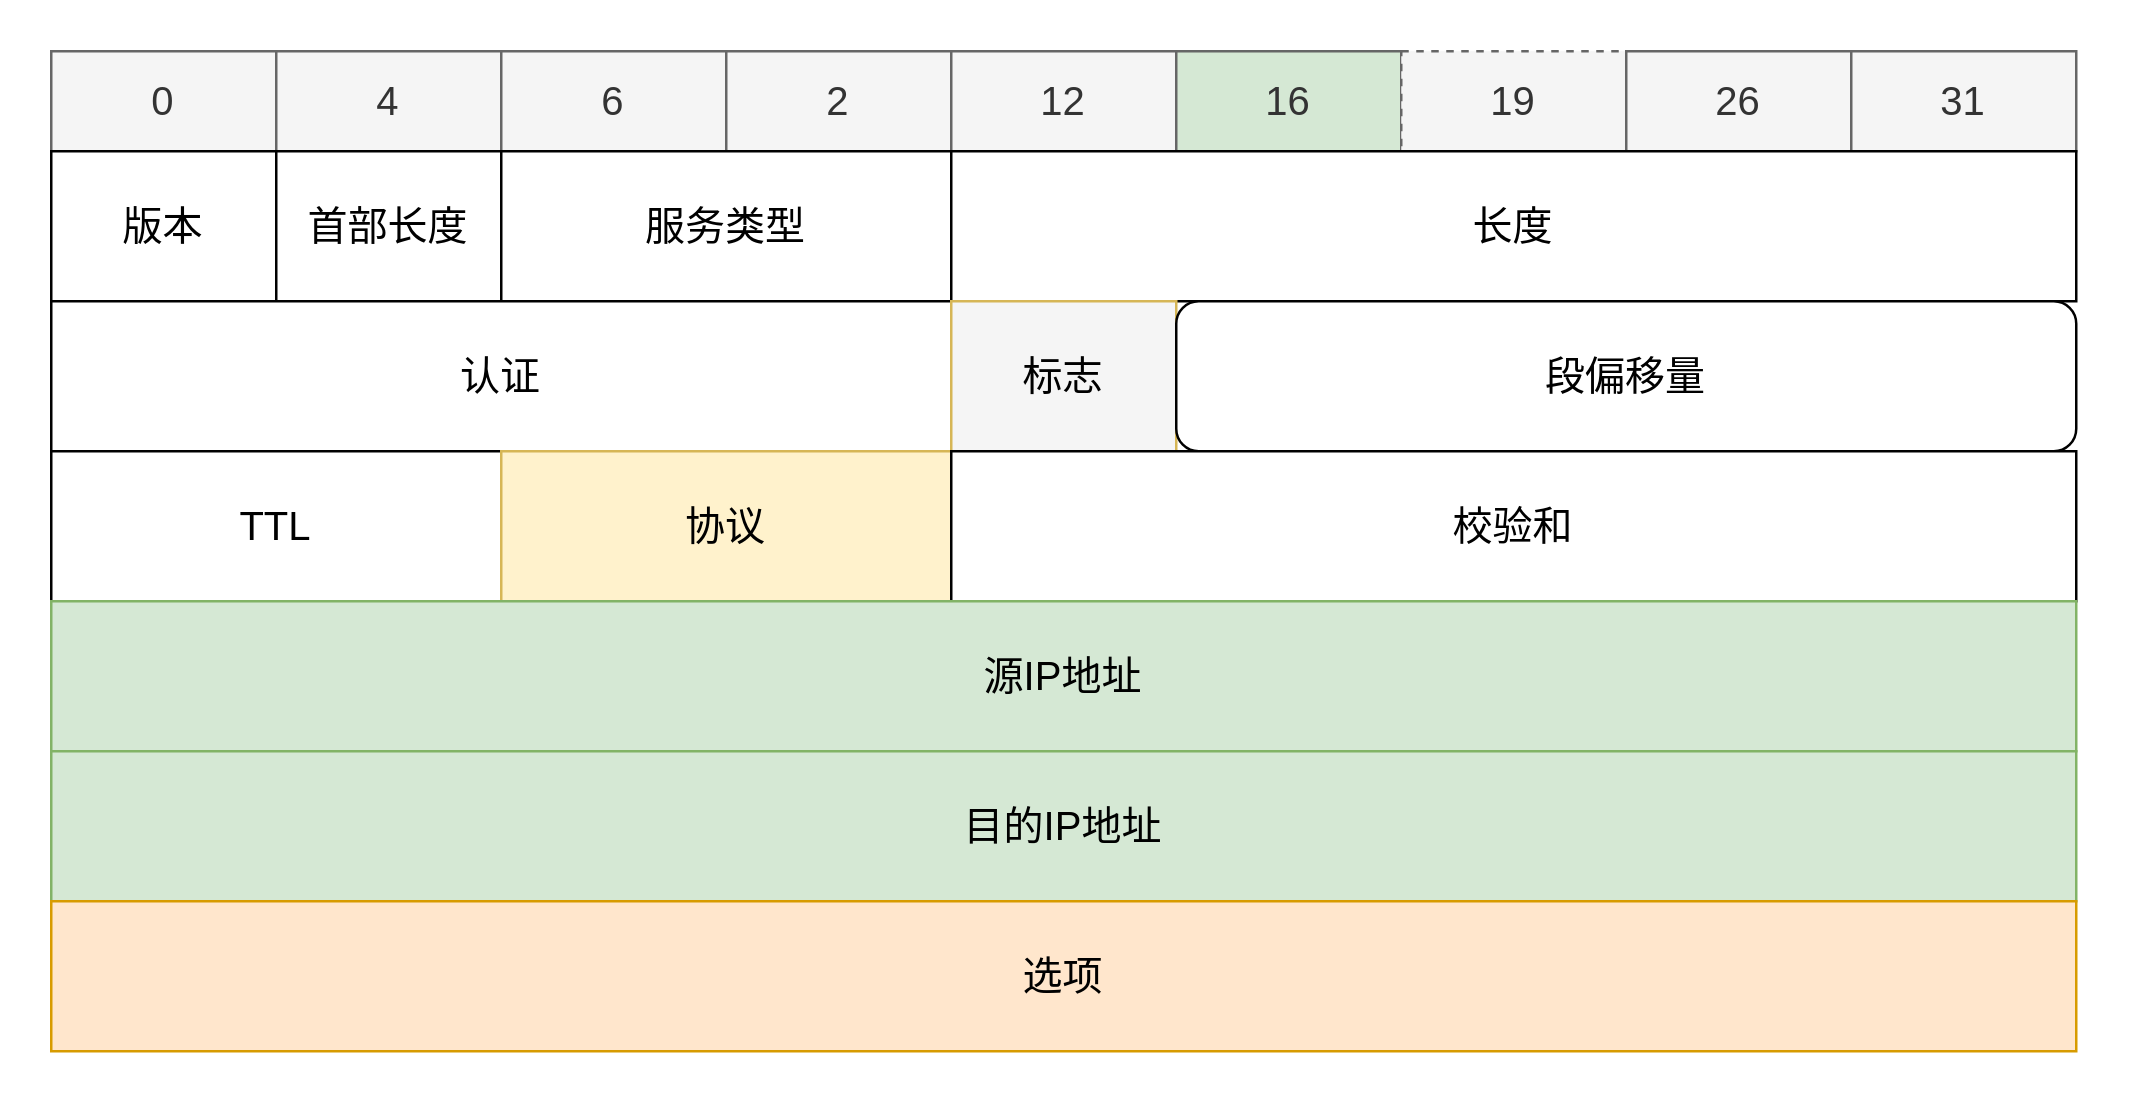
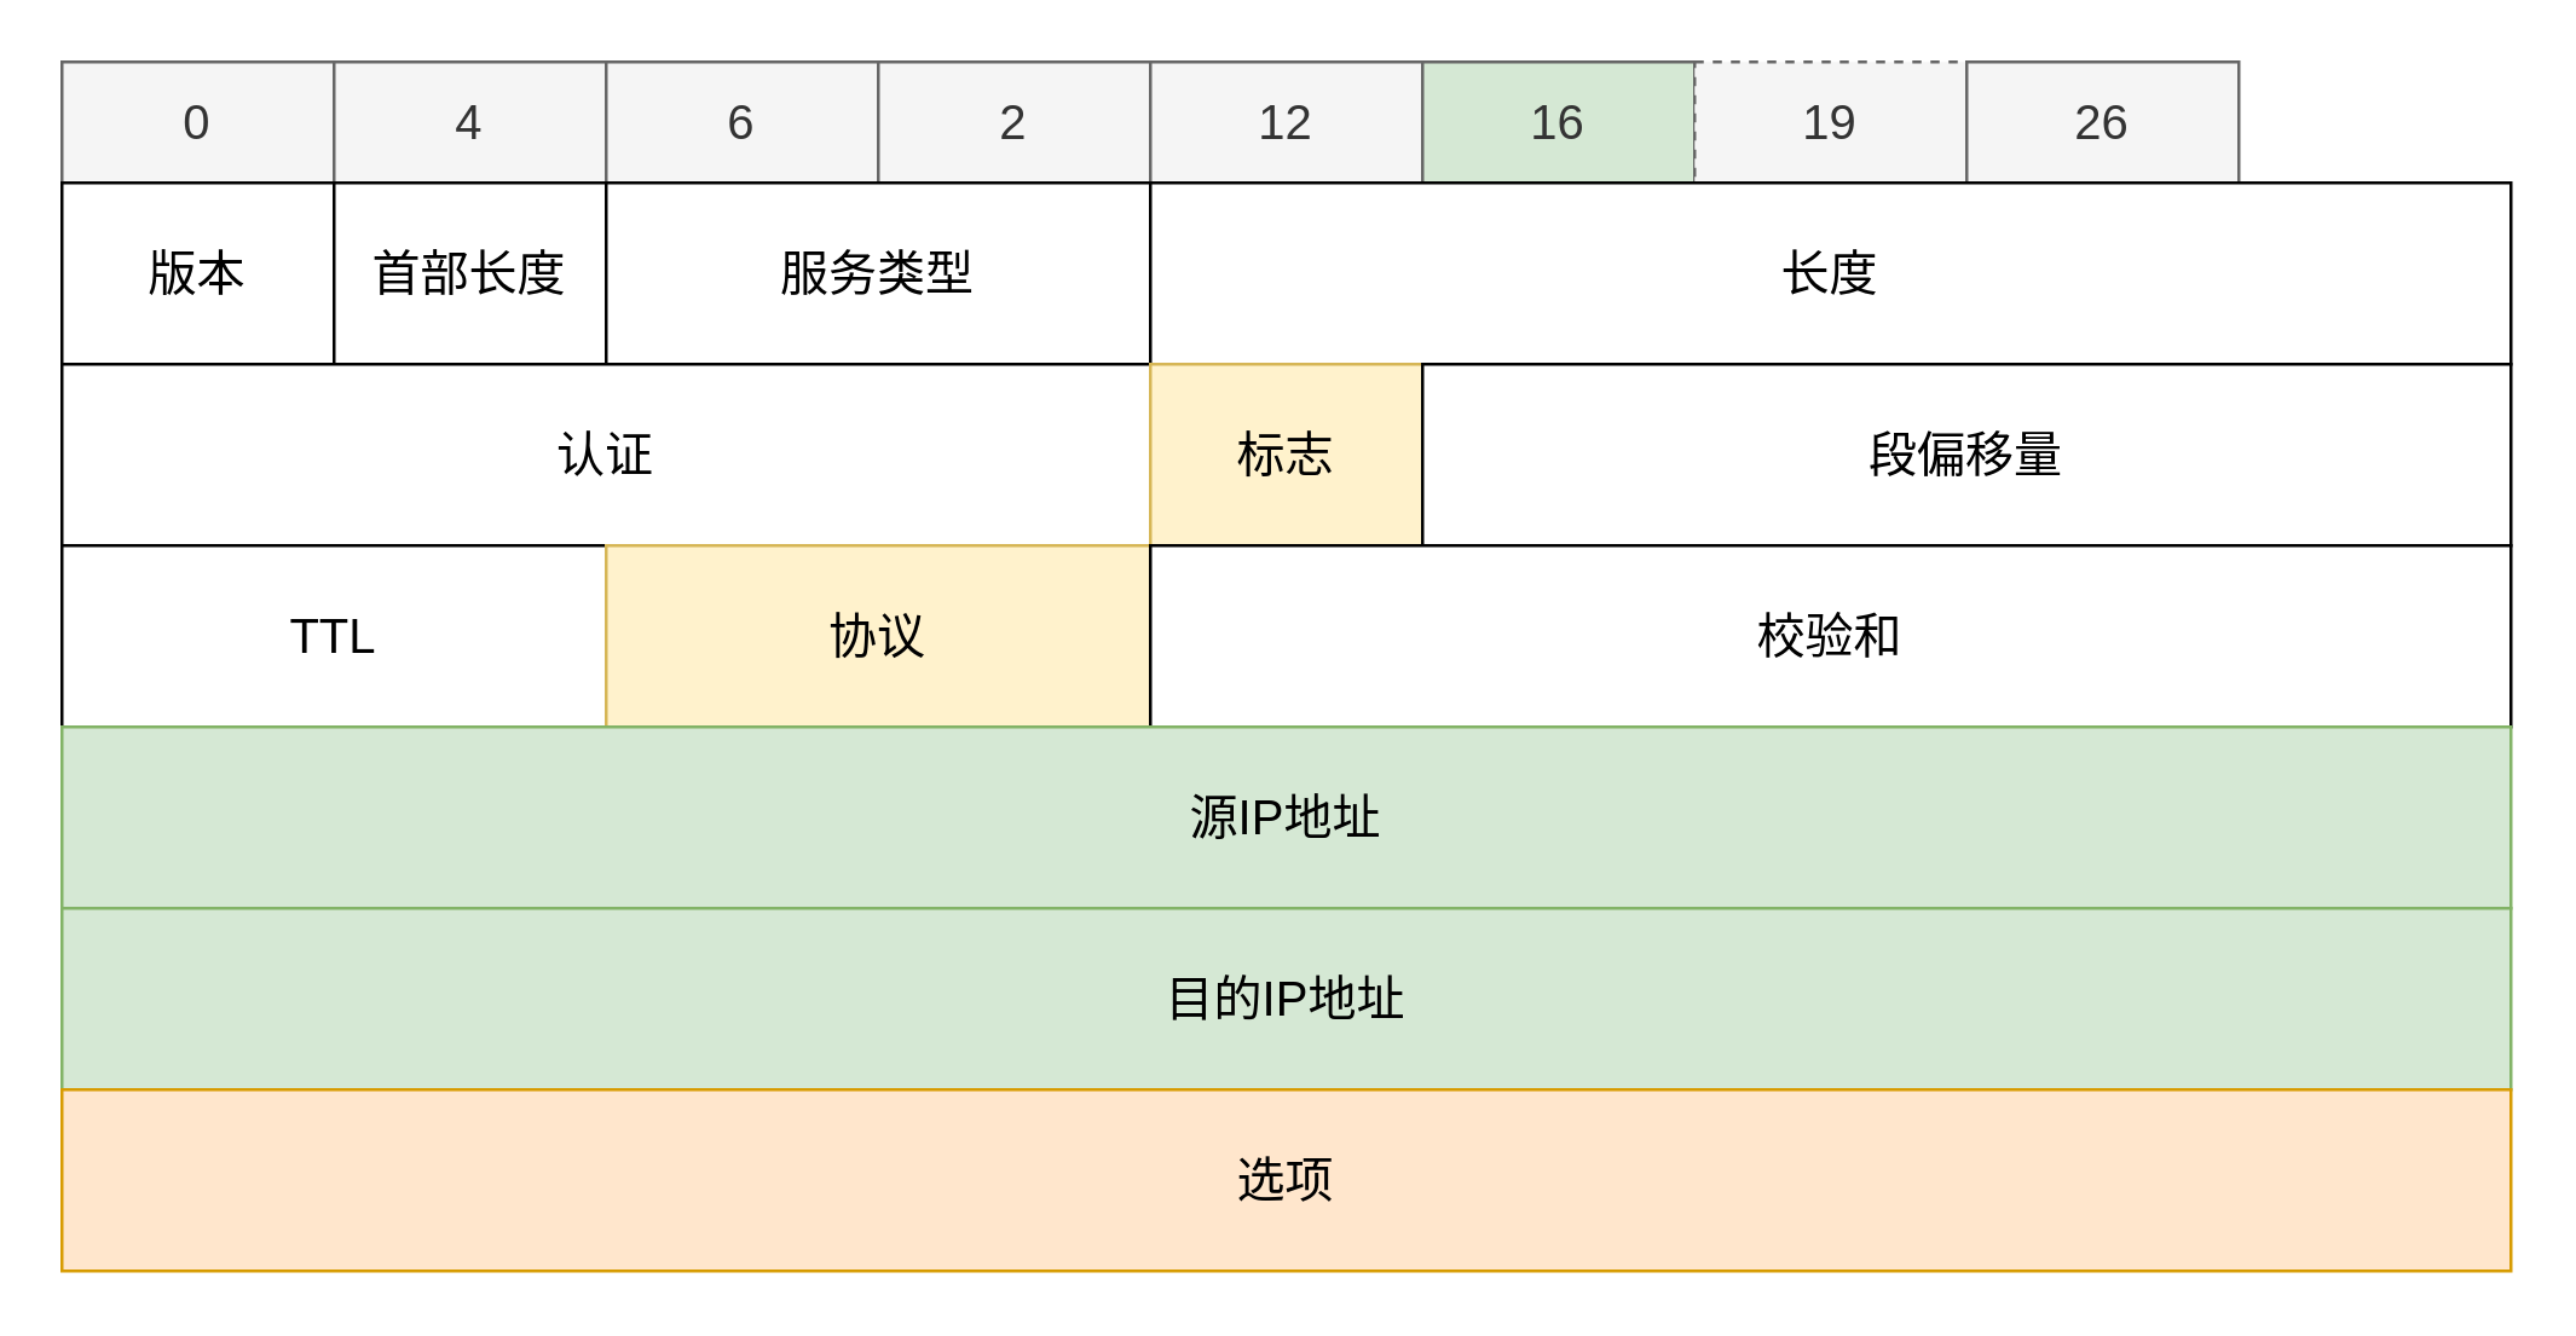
  <mxCell id="0" />
  <mxCell id="1" parent="0" />
  <mxCell id="2" value="0" style="rounded=0;whiteSpace=wrap;html=1;fontSize=16;fillColor=#f5f5f5;strokeColor=#666666;fontColor=#333333;" vertex="1" parent="1"><mxGeometry x="20" y="20" width="90" height="40" as="geometry" /></mxCell>
  <mxCell id="3" value="4" style="rounded=0;whiteSpace=wrap;html=1;fontSize=16;fillColor=#f5f5f5;strokeColor=#666666;fontColor=#333333;" vertex="1" parent="1"><mxGeometry x="110" y="20" width="90" height="40" as="geometry" /></mxCell>
  <mxCell id="4" value="6" style="rounded=0;whiteSpace=wrap;html=1;fontSize=16;fillColor=#f5f5f5;strokeColor=#666666;fontColor=#333333;" vertex="1" parent="1"><mxGeometry x="200" y="20" width="90" height="40" as="geometry" /></mxCell>
  <mxCell id="5" value="2" style="rounded=0;whiteSpace=wrap;html=1;fontSize=16;fillColor=#f5f5f5;strokeColor=#666666;fontColor=#333333;" vertex="1" parent="1"><mxGeometry x="290" y="20" width="90" height="40" as="geometry" /></mxCell>
  <mxCell id="6" value="12" style="rounded=0;whiteSpace=wrap;html=1;fontSize=16;fillColor=#f5f5f5;strokeColor=#666666;fontColor=#333333;" vertex="1" parent="1"><mxGeometry x="380" y="20" width="90" height="40" as="geometry" /></mxCell>
  <mxCell id="7" value="16" style="rounded=0;whiteSpace=wrap;html=1;fontSize=16;fillColor=#d5e8d4;strokeColor=#666666;fontColor=#333333;" vertex="1" parent="1"><mxGeometry x="470" y="20" width="90" height="40" as="geometry" /></mxCell>
  <mxCell id="8" value="19" style="rounded=0;whiteSpace=wrap;html=1;fontSize=16;fillColor=#f5f5f5;strokeColor=#666666;fontColor=#333333;dashed=1;" vertex="1" parent="1"><mxGeometry x="560" y="20" width="90" height="40" as="geometry" /></mxCell>
  <mxCell id="9" value="26" style="rounded=0;whiteSpace=wrap;html=1;fontSize=16;fillColor=#f5f5f5;strokeColor=#666666;fontColor=#333333;" vertex="1" parent="1"><mxGeometry x="650" y="20" width="90" height="40" as="geometry" /></mxCell>
- <mxCell id="10" value="31" style="rounded=0;whiteSpace=wrap;html=1;fontSize=16;fillColor=#f5f5f5;strokeColor=#666666;fontColor=#333333;" vertex="1" parent="1"><mxGeometry x="740" y="20" width="90" height="40" as="geometry" /></mxCell>
  <mxCell id="11" value="版本" style="rounded=0;whiteSpace=wrap;html=1;fontSize=16;" vertex="1" parent="1"><mxGeometry x="20" y="60" width="90" height="60" as="geometry" /></mxCell>
  <mxCell id="12" value="首部长度" style="rounded=0;whiteSpace=wrap;html=1;fontSize=16;" vertex="1" parent="1"><mxGeometry x="110" y="60" width="90" height="60" as="geometry" /></mxCell>
  <mxCell id="13" value="服务类型" style="rounded=0;whiteSpace=wrap;html=1;fontSize=16;" vertex="1" parent="1"><mxGeometry x="200" y="60" width="180" height="60" as="geometry" /></mxCell>
  <mxCell id="14" value="长度" style="rounded=0;whiteSpace=wrap;html=1;fontSize=16;" vertex="1" parent="1"><mxGeometry x="380" y="60" width="450" height="60" as="geometry" /></mxCell>
  <mxCell id="15" value="认证" style="rounded=0;whiteSpace=wrap;html=1;fontSize=16;" vertex="1" parent="1"><mxGeometry x="20" y="120" width="360" height="60" as="geometry" /></mxCell>
- <mxCell id="16" value="标志" style="rounded=0;whiteSpace=wrap;html=1;fontSize=16;fillColor=#f5f5f5;strokeColor=#d6b656;" vertex="1" parent="1"><mxGeometry x="380" y="120" width="90" height="60" as="geometry" /></mxCell>
- <mxCell id="17" value="段偏移量" style="whiteSpace=wrap;html=1;fontSize=16;rounded=1;" vertex="1" parent="1"><mxGeometry x="470" y="120" width="360" height="60" as="geometry" /></mxCell>
+ <mxCell id="16" value="标志" style="rounded=0;whiteSpace=wrap;html=1;fontSize=16;fillColor=#fff2cc;strokeColor=#d6b656;" vertex="1" parent="1"><mxGeometry x="380" y="120" width="90" height="60" as="geometry" /></mxCell>
+ <mxCell id="17" value="段偏移量" style="rounded=0;whiteSpace=wrap;html=1;fontSize=16;" vertex="1" parent="1"><mxGeometry x="470" y="120" width="360" height="60" as="geometry" /></mxCell>
  <mxCell id="18" value="TTL" style="rounded=0;whiteSpace=wrap;html=1;fontSize=16;" vertex="1" parent="1"><mxGeometry x="20" y="180" width="180" height="60" as="geometry" /></mxCell>
  <mxCell id="19" value="协议" style="rounded=0;whiteSpace=wrap;html=1;fontSize=16;fillColor=#fff2cc;strokeColor=#d6b656;" vertex="1" parent="1"><mxGeometry x="200" y="180" width="180" height="60" as="geometry" /></mxCell>
  <mxCell id="20" value="校验和" style="rounded=0;whiteSpace=wrap;html=1;fontSize=16;" vertex="1" parent="1"><mxGeometry x="380" y="180" width="450" height="60" as="geometry" /></mxCell>
  <mxCell id="21" value="源IP地址" style="rounded=0;whiteSpace=wrap;html=1;fontSize=16;fillColor=#d5e8d4;strokeColor=#82b366;" vertex="1" parent="1"><mxGeometry x="20" y="240" width="810" height="60" as="geometry" /></mxCell>
  <mxCell id="22" value="目的IP地址" style="rounded=0;whiteSpace=wrap;html=1;fontSize=16;fillColor=#d5e8d4;strokeColor=#82b366;" vertex="1" parent="1"><mxGeometry x="20" y="300" width="810" height="60" as="geometry" /></mxCell>
  <mxCell id="23" value="选项" style="rounded=0;whiteSpace=wrap;html=1;fontSize=16;fillColor=#ffe6cc;strokeColor=#d79b00;" vertex="1" parent="1"><mxGeometry x="20" y="360" width="810" height="60" as="geometry" /></mxCell>
